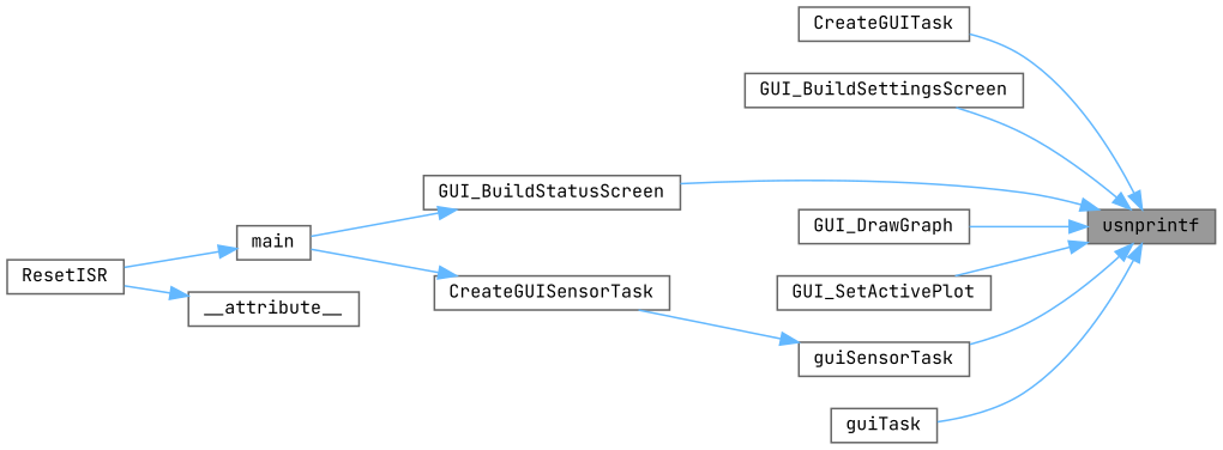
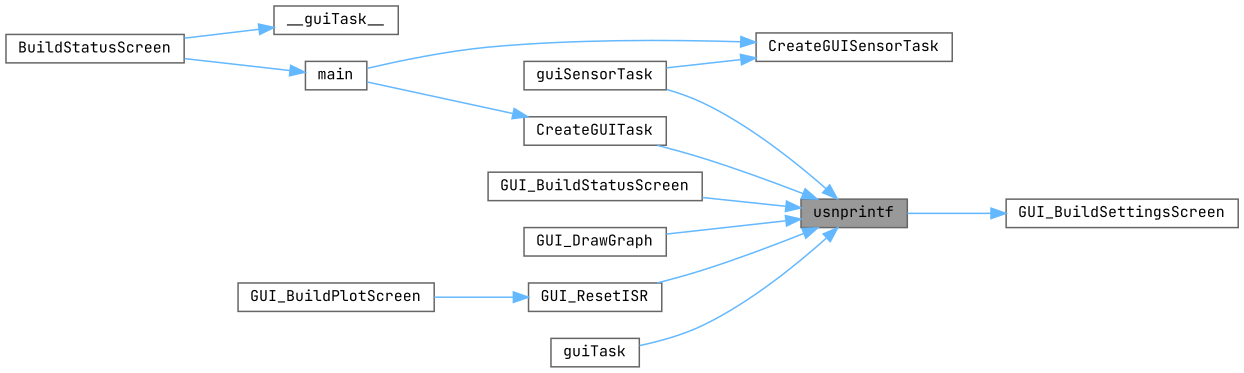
  digraph {
    fontname="JetBrains Mono"
    rankdir=RL
    node [color=grey40 fillcolor=white fontname="JetBrains Mono" fontsize=10 shape=box style=filled]
    edge [color=steelblue1 dir=back fontname="JetBrains Mono" fontsize=10 labelfontname=Helvetica labelfontsize=10 style=solid]
    n1 [color=gray40 fillcolor=grey60 fontcolor=black height=0.2 label=usnprintf width=0.4]
    n2 [height=0.2 label=CreateGUITask width=0.4]
    n3 [height=0.2 label=GUI_BuildSettingsScreen width=0.4]
    n4 [height=0.2 label=GUI_BuildStatusScreen width=0.4]
    n5 [height=0.2 label=GUI_DrawGraph width=0.4]
-   n6 [height=0.2 label=GUI_SetActivePlot width=0.4]
+   n6 [height=0.2 label=GUI_ResetISR width=0.4]
    n7 [height=0.2 label=guiSensorTask width=0.4]
    n8 [height=0.2 label=guiTask width=0.4]
    n9 [height=0.2 label=main width=0.4]
+   n10 [height=0.2 label=GUI_BuildPlotScreen width=0.4]
    n11 [height=0.2 label=CreateGUISensorTask width=0.4]
-   n12 [height=0.2 label=ResetISR width=0.4]
-   n13 [height=0.2 label=__attribute__ width=0.4]
+   n12 [height=0.2 label=BuildStatusScreen width=0.4]
+   n13 [height=0.2 label=__guiTask__ width=0.4]
    n1 -> n2
-   n1 -> n3
+   n3 -> n1
    n1 -> n4
    n1 -> n5
    n1 -> n6
    n1 -> n7
    n1 -> n8
-   n4 -> n9
-   n7 -> n11
+   n2 -> n9
+   n6 -> n10
+   n11 -> n7
    n9 -> n12
    n11 -> n9
    n13 -> n12
  }
